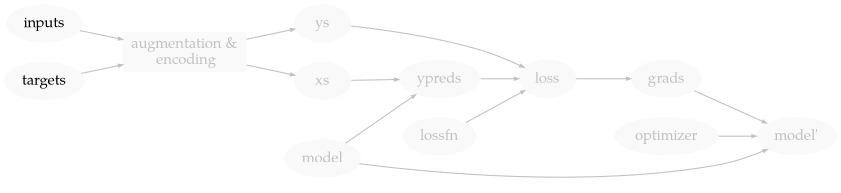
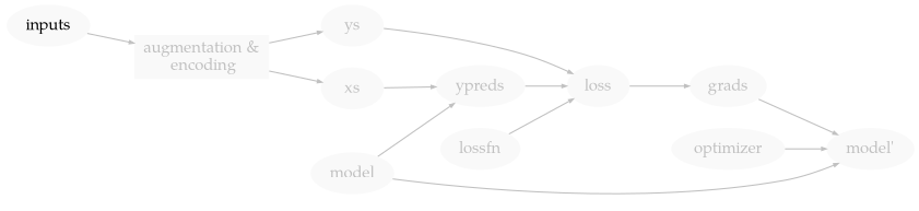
  digraph {
    rankdir=LR
    node [arrowsize=0.2 fillcolor="#f9f9f9" fontcolor=gray fontname=Palatino penwidth=0 shape=ellipse style=filled]
    edge [arrowsize=0.4 color=gray concentrate=true]
    xs
    ys
    grads
    optimizer
    n5 [label="augmentation &\n encoding" shape=none]
    inputs [fontcolor=black]
-   targets [fontcolor=black]
    ypreds
    loss
    model
    "model'"
    lossfn
    subgraph sub_1 {
      rank=same
      xs
      ys
    }
    subgraph sub_2 {
      rank=same
      grads
      optimizer
    }
    xs -> ypreds
    ys -> loss
    grads -> "model'"
    optimizer -> "model'"
    n5 -> xs
    n5 -> ys
    inputs -> n5
-   targets -> n5
    ypreds -> loss
    loss -> grads
    model -> ypreds
    model -> "model'"
    lossfn -> loss
  }
